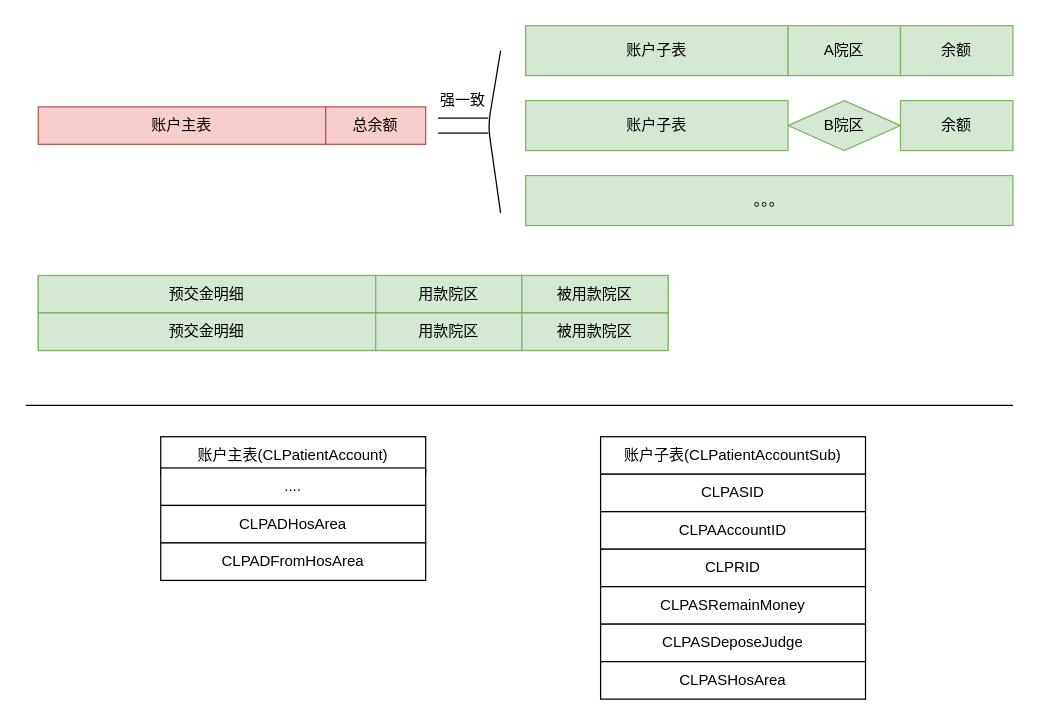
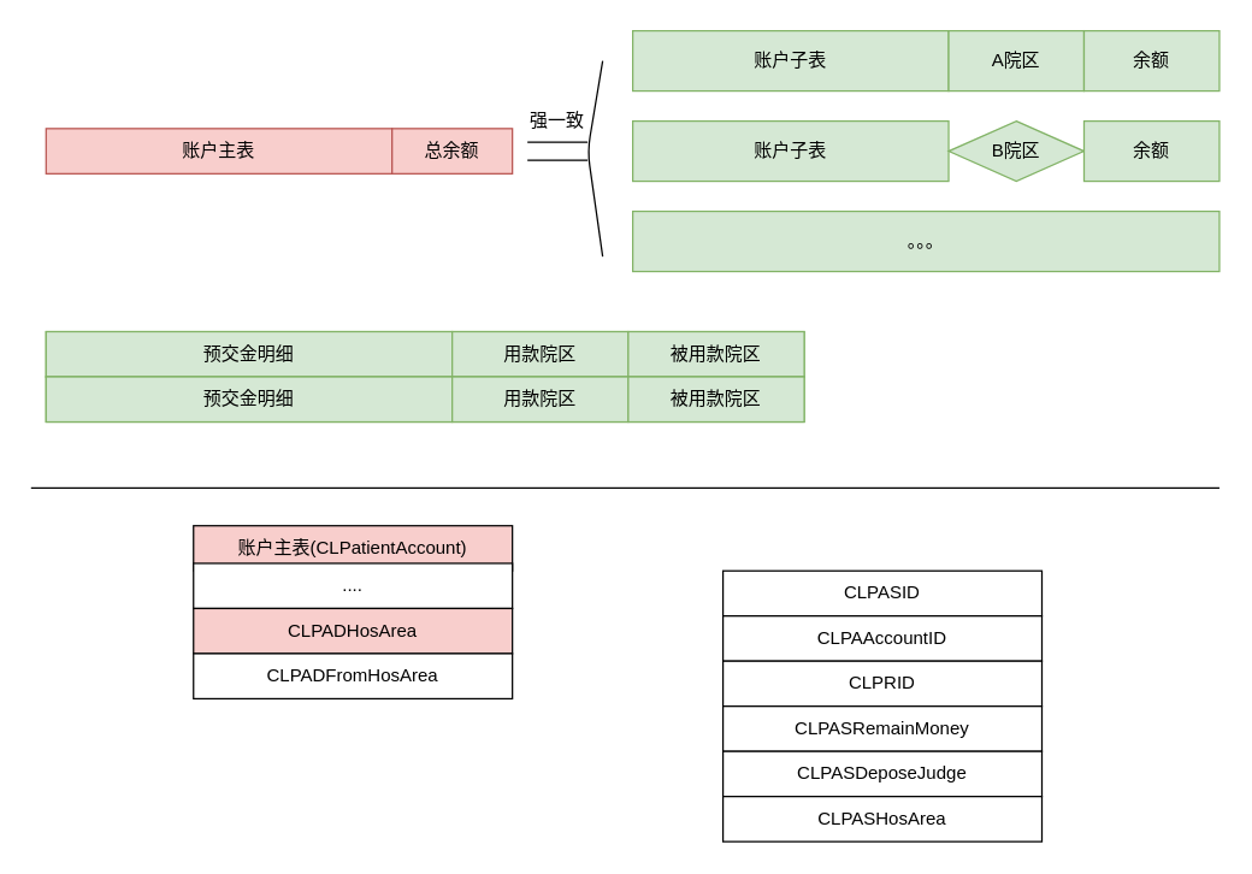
  <mxCell id="0" />
  <mxCell id="1" parent="0" />
  <mxCell id="2" value="账户主表" style="rounded=0;whiteSpace=wrap;html=1;fillColor=#f8cecc;strokeColor=#b85450;" vertex="1" parent="1"><mxGeometry x="30" y="85" width="230" height="30" as="geometry" /></mxCell>
  <mxCell id="3" value="账户子表" style="rounded=0;whiteSpace=wrap;html=1;fillColor=#d5e8d4;strokeColor=#82b366;" vertex="1" parent="1"><mxGeometry x="420" y="20" width="210" height="40" as="geometry" /></mxCell>
  <mxCell id="4" value="。。。" style="rounded=0;whiteSpace=wrap;html=1;fillColor=#d5e8d4;strokeColor=#82b366;" vertex="1" parent="1"><mxGeometry x="420" y="140" width="390" height="40" as="geometry" /></mxCell>
  <mxCell id="5" value="" style="endArrow=none;html=1;" edge="1" parent="1"><mxGeometry width="50" height="50" relative="1" as="geometry"><mxPoint x="20" y="324" as="sourcePoint" /><mxPoint x="810" y="324" as="targetPoint" /></mxGeometry></mxCell>
  <mxCell id="6" value="" style="group;fillColor=#d5e8d4;strokeColor=#82b366;" vertex="1" connectable="0" parent="1"><mxGeometry x="30" y="220" width="504" height="30" as="geometry" /></mxCell>
  <mxCell id="7" value="预交金明细" style="rounded=0;whiteSpace=wrap;html=1;fillColor=#d5e8d4;strokeColor=#82b366;" vertex="1" parent="6"><mxGeometry width="270" height="30" as="geometry" /></mxCell>
  <mxCell id="8" value="用款院区" style="rounded=0;whiteSpace=wrap;html=1;fillColor=#d5e8d4;strokeColor=#82b366;" vertex="1" parent="6"><mxGeometry x="270" width="117" height="30" as="geometry" /></mxCell>
  <mxCell id="9" value="被用款院区" style="rounded=0;whiteSpace=wrap;html=1;fillColor=#d5e8d4;strokeColor=#82b366;" vertex="1" parent="6"><mxGeometry x="387" width="117" height="30" as="geometry" /></mxCell>
  <mxCell id="10" value="" style="group;fillColor=#d5e8d4;strokeColor=#82b366;" vertex="1" connectable="0" parent="1"><mxGeometry x="30" y="250" width="504" height="30" as="geometry" /></mxCell>
  <mxCell id="11" value="预交金明细" style="rounded=0;whiteSpace=wrap;html=1;fillColor=#d5e8d4;strokeColor=#82b366;" vertex="1" parent="10"><mxGeometry width="270" height="30" as="geometry" /></mxCell>
  <mxCell id="12" value="用款院区" style="rounded=0;whiteSpace=wrap;html=1;fillColor=#d5e8d4;strokeColor=#82b366;" vertex="1" parent="10"><mxGeometry x="270" width="117" height="30" as="geometry" /></mxCell>
  <mxCell id="13" value="被用款院区" style="rounded=0;whiteSpace=wrap;html=1;fillColor=#d5e8d4;strokeColor=#82b366;" vertex="1" parent="10"><mxGeometry x="387" width="117" height="30" as="geometry" /></mxCell>
  <mxCell id="14" value="A院区" style="rounded=0;whiteSpace=wrap;html=1;fillColor=#d5e8d4;strokeColor=#82b366;" vertex="1" parent="1"><mxGeometry x="630" y="20" width="90" height="40" as="geometry" /></mxCell>
  <mxCell id="15" value="余额" style="rounded=0;whiteSpace=wrap;html=1;fillColor=#d5e8d4;strokeColor=#82b366;" vertex="1" parent="1"><mxGeometry x="720" y="20" width="90" height="40" as="geometry" /></mxCell>
  <mxCell id="16" value="账户子表" style="rounded=0;whiteSpace=wrap;html=1;fillColor=#d5e8d4;strokeColor=#82b366;" vertex="1" parent="1"><mxGeometry x="420" y="80" width="210" height="40" as="geometry" /></mxCell>
  <mxCell id="17" value="B院区" style="rhombus;whiteSpace=wrap;html=1;fillColor=#d5e8d4;strokeColor=#82b366;" vertex="1" parent="1"><mxGeometry x="630" y="80" width="90" height="40" as="geometry" /></mxCell>
  <mxCell id="18" value="余额" style="rounded=0;whiteSpace=wrap;html=1;fillColor=#d5e8d4;strokeColor=#82b366;" vertex="1" parent="1"><mxGeometry x="720" y="80" width="90" height="40" as="geometry" /></mxCell>
  <mxCell id="19" value="总余额" style="rounded=0;whiteSpace=wrap;html=1;fillColor=#f8cecc;strokeColor=#b85450;" vertex="1" parent="1"><mxGeometry x="260" y="85" width="80" height="30" as="geometry" /></mxCell>
  <mxCell id="20" value="" style="shape=link;html=1;width=12;" edge="1" parent="1"><mxGeometry width="50" height="50" relative="1" as="geometry"><mxPoint x="350" y="100" as="sourcePoint" /><mxPoint x="390" y="100" as="targetPoint" /></mxGeometry></mxCell>
  <mxCell id="21" value="" style="endArrow=none;html=1;" edge="1" parent="1"><mxGeometry width="50" height="50" relative="1" as="geometry"><mxPoint x="400" y="170" as="sourcePoint" /><mxPoint x="400" y="40" as="targetPoint" /><Array as="points"><mxPoint x="390" y="100" /></Array></mxGeometry></mxCell>
- <mxCell id="22" value="账户子表(CLPatientAccountSub)" style="rounded=0;whiteSpace=wrap;html=1;" vertex="1" parent="1"><mxGeometry x="480" y="349" width="212" height="30" as="geometry" /></mxCell>
  <mxCell id="23" value="CLPASID" style="rounded=0;whiteSpace=wrap;html=1;" vertex="1" parent="1"><mxGeometry x="480" y="379" width="212" height="30" as="geometry" /></mxCell>
  <mxCell id="24" value="CLPAAccountID" style="rounded=0;whiteSpace=wrap;html=1;" vertex="1" parent="1"><mxGeometry x="480" y="409" width="212" height="30" as="geometry" /></mxCell>
  <mxCell id="25" value="CLPRID" style="rounded=0;whiteSpace=wrap;html=1;" vertex="1" parent="1"><mxGeometry x="480" y="439" width="212" height="30" as="geometry" /></mxCell>
  <mxCell id="26" value="CLPASRemainMoney" style="rounded=0;whiteSpace=wrap;html=1;" vertex="1" parent="1"><mxGeometry x="480" y="469" width="212" height="30" as="geometry" /></mxCell>
  <mxCell id="27" value="CLPASDeposeJudge" style="rounded=0;whiteSpace=wrap;html=1;" vertex="1" parent="1"><mxGeometry x="480" y="499" width="212" height="30" as="geometry" /></mxCell>
  <mxCell id="28" value="CLPASHosArea" style="rounded=0;whiteSpace=wrap;html=1;" vertex="1" parent="1"><mxGeometry x="480" y="529" width="212" height="30" as="geometry" /></mxCell>
  <mxCell id="29" value="强一致" style="text;html=1;strokeColor=none;fillColor=none;align=center;verticalAlign=middle;whiteSpace=wrap;rounded=0;" vertex="1" parent="1"><mxGeometry x="350" y="70" width="40" height="20" as="geometry" /></mxCell>
- <mxCell id="30" value="账户主表(CLPatientAccount)" style="rounded=0;whiteSpace=wrap;html=1;" vertex="1" parent="1"><mxGeometry x="128" y="349" width="212" height="30" as="geometry" /></mxCell>
+ <mxCell id="30" value="账户主表(CLPatientAccount)" style="rounded=0;whiteSpace=wrap;html=1;fillColor=#f8cecc;" vertex="1" parent="1"><mxGeometry x="128" y="349" width="212" height="30" as="geometry" /></mxCell>
  <mxCell id="31" value="...." style="rounded=0;whiteSpace=wrap;html=1;" vertex="1" parent="1"><mxGeometry x="128" y="374" width="212" height="30" as="geometry" /></mxCell>
- <mxCell id="32" value="CLPADHosArea" style="rounded=0;whiteSpace=wrap;html=1;" vertex="1" parent="1"><mxGeometry x="128" y="404" width="212" height="30" as="geometry" /></mxCell>
+ <mxCell id="32" value="CLPADHosArea" style="rounded=0;whiteSpace=wrap;html=1;fillColor=#f8cecc;" vertex="1" parent="1"><mxGeometry x="128" y="404" width="212" height="30" as="geometry" /></mxCell>
  <mxCell id="33" value="CLPADFromHosArea" style="rounded=0;whiteSpace=wrap;html=1;" vertex="1" parent="1"><mxGeometry x="128" y="434" width="212" height="30" as="geometry" /></mxCell>
